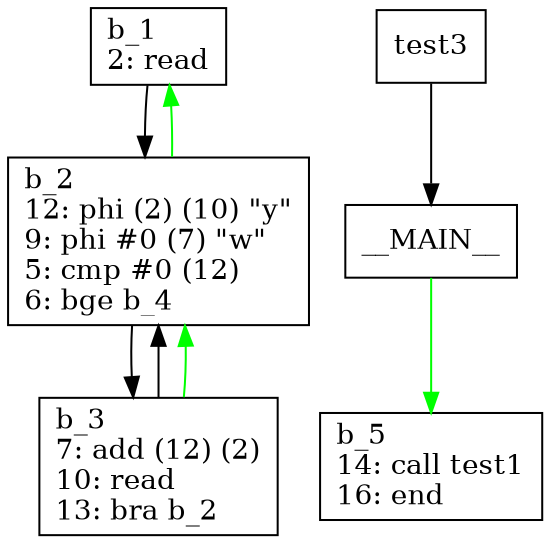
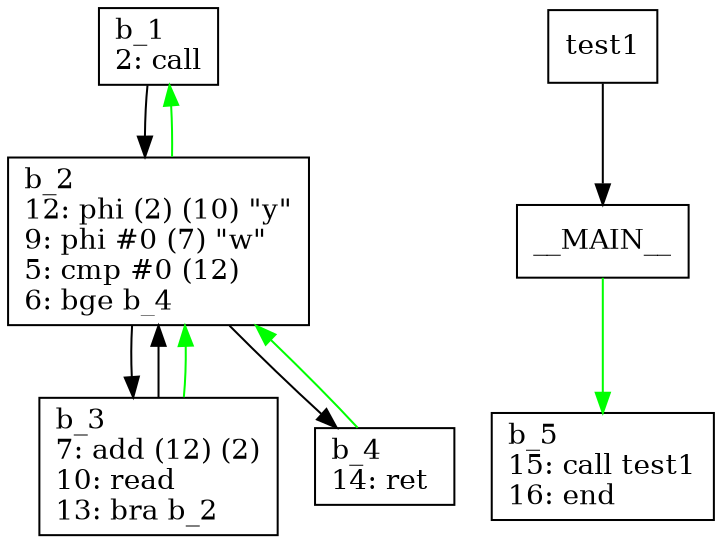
  digraph {
    node [shape=box]
-   n1 [label="b_1\l2: read\l"]
+   n1 [label="b_1\l2: call\l"]
    n2 [label="b_2\l12: phi (2) (10) \"y\"\l9: phi #0 (7) \"w\"\l5: cmp #0 (12)\l6: bge b_4\l"]
-   test1 [label=test3]
+   test1
    __MAIN__
    n5 [label="b_3\l7: add (12) (2)\l10: read\l13: bra b_2\l"]
-   n7 [label="b_5\l14: call test1\l16: end\l"]
+   n6 [label="b_4\l14: ret \l"]
+   n7 [label="b_5\l15: call test1\l16: end\l"]
    n1 -> n2
    n2 -> n1 [color=green]
    n2 -> n5
+   n2 -> n6
    test1 -> __MAIN__
    __MAIN__ -> n7 [color=green]
    n5 -> n2
    n5 -> n2 [color=green]
+   n6 -> n2 [color=green]
  }
